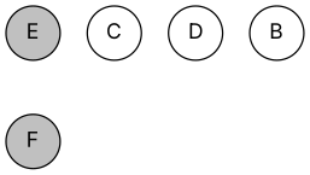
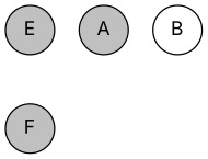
  graph {
    fontname=Inter
    mindist=.1
    node [fillcolor=gray fontname=Inter margin=0 shape=circle style=filled]
    edge [fontname=Inter style=invis]
    E
    F
-   C [fillcolor=white]
-   D [fillcolor=white]
+   A
    B [fillcolor=white]
    subgraph sub_1 {
      E
      F
    }
    E -- F
    F -- F
  }
